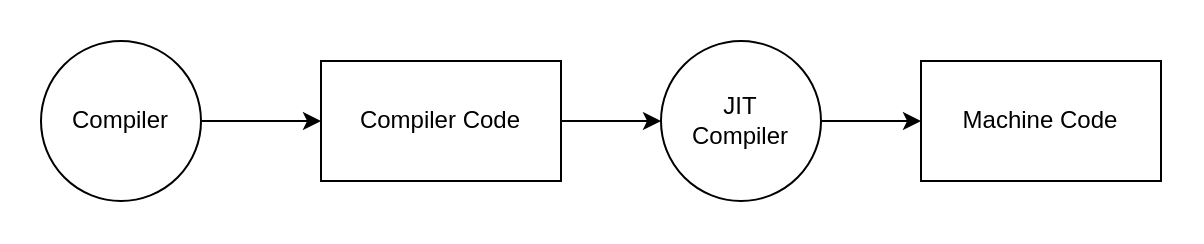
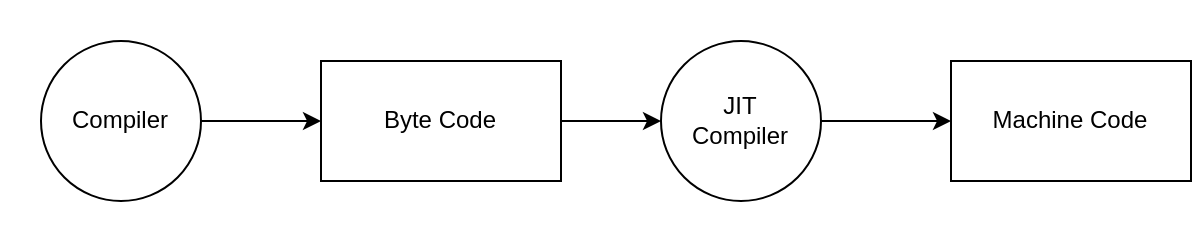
  <mxCell id="0" />
  <mxCell id="1" parent="0" />
- <mxCell id="2" value="Compiler Code" style="rounded=0;whiteSpace=wrap;html=1;" vertex="1" parent="1"><mxGeometry x="160" y="30" width="120" height="60" as="geometry" /></mxCell>
+ <mxCell id="2" value="Byte Code" style="rounded=0;whiteSpace=wrap;html=1;" vertex="1" parent="1"><mxGeometry x="160" y="30" width="120" height="60" as="geometry" /></mxCell>
  <mxCell id="3" value="Compiler" style="ellipse;whiteSpace=wrap;html=1;aspect=fixed;" vertex="1" parent="1"><mxGeometry x="20" y="20" width="80" height="80" as="geometry" /></mxCell>
  <mxCell id="4" value="JIT&lt;br&gt;Compiler" style="ellipse;whiteSpace=wrap;html=1;aspect=fixed;" vertex="1" parent="1"><mxGeometry x="330" y="20" width="80" height="80" as="geometry" /></mxCell>
- <mxCell id="5" value="Machine Code" style="rounded=0;whiteSpace=wrap;html=1;" vertex="1" parent="1"><mxGeometry x="460" y="30" width="120" height="60" as="geometry" /></mxCell>
+ <mxCell id="5" value="Machine Code" style="rounded=0;whiteSpace=wrap;html=1;" vertex="1" parent="1"><mxGeometry x="475" y="30" width="120" height="60" as="geometry" /></mxCell>
  <mxCell id="6" value="" style="endArrow=classic;html=1;rounded=0;exitX=1;exitY=0.5;exitDx=0;exitDy=0;entryX=0;entryY=0.5;entryDx=0;entryDy=0;" edge="1" parent="1" source="3" target="2"><mxGeometry width="50" height="50" relative="1" as="geometry"><mxPoint x="180" y="170" as="sourcePoint" /><mxPoint x="230" y="120" as="targetPoint" /></mxGeometry></mxCell>
  <mxCell id="7" value="" style="endArrow=classic;html=1;rounded=0;exitX=1;exitY=0.5;exitDx=0;exitDy=0;entryX=0;entryY=0.5;entryDx=0;entryDy=0;" edge="1" parent="1" source="2" target="4"><mxGeometry width="50" height="50" relative="1" as="geometry"><mxPoint x="180" y="170" as="sourcePoint" /><mxPoint x="230" y="120" as="targetPoint" /></mxGeometry></mxCell>
  <mxCell id="8" value="" style="endArrow=classic;html=1;rounded=0;exitX=1;exitY=0.5;exitDx=0;exitDy=0;entryX=0;entryY=0.5;entryDx=0;entryDy=0;" edge="1" parent="1" source="4" target="5"><mxGeometry width="50" height="50" relative="1" as="geometry"><mxPoint x="180" y="170" as="sourcePoint" /><mxPoint x="230" y="120" as="targetPoint" /></mxGeometry></mxCell>
